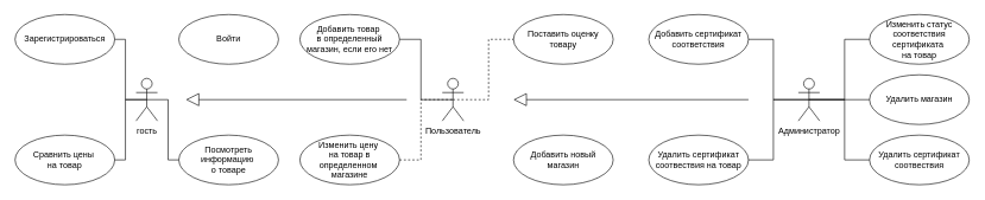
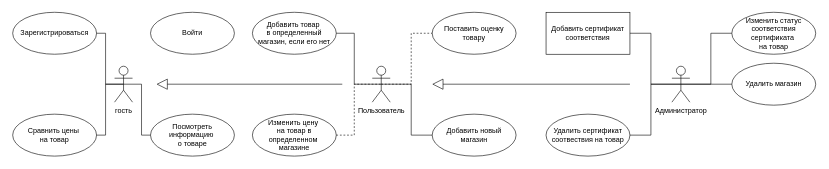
  <mxCell id="0" />
  <mxCell id="1" parent="0" />
  <mxCell id="2" value="Пользователь" style="shape=umlActor;verticalLabelPosition=bottom;verticalAlign=top;html=1;" parent="1" vertex="1"><mxGeometry x="620" y="110" width="30" height="60" as="geometry" /></mxCell>
  <mxCell id="3" value="Посмотреть информацию&amp;nbsp;&lt;div&gt;о товаре&lt;/div&gt;" style="ellipse;whiteSpace=wrap;html=1;" parent="1" vertex="1"><mxGeometry x="250" y="190" width="140" height="70" as="geometry" /></mxCell>
  <mxCell id="4" value="Сравнить цены&amp;nbsp;&lt;div&gt;на товар&lt;/div&gt;" style="ellipse;whiteSpace=wrap;html=1;" parent="1" vertex="1"><mxGeometry x="20" y="190" width="140" height="70" as="geometry" /></mxCell>
  <mxCell id="5" value="Поставить оценку&lt;div&gt;товару&lt;/div&gt;" style="ellipse;whiteSpace=wrap;html=1;" parent="1" vertex="1"><mxGeometry x="720" y="20" width="140" height="70" as="geometry" /></mxCell>
  <mxCell id="6" value="" style="endArrow=none;html=1;rounded=0;entryX=0;entryY=0.5;entryDx=0;entryDy=0;exitX=0.5;exitY=0.5;exitDx=0;exitDy=0;exitPerimeter=0;edgeStyle=orthogonalEdgeStyle;dashed=1;" parent="1" source="2" target="5" edge="1"><mxGeometry width="50" height="50" relative="1" as="geometry"><mxPoint x="300" y="232.5" as="sourcePoint" /><mxPoint x="350" y="182.5" as="targetPoint" /></mxGeometry></mxCell>
  <mxCell id="7" value="Изменить цену&amp;nbsp;&lt;div&gt;на товар в определенном&amp;nbsp;&lt;div&gt;магазине&lt;/div&gt;&lt;/div&gt;" style="ellipse;whiteSpace=wrap;html=1;" parent="1" vertex="1"><mxGeometry x="420" y="190" width="140" height="70" as="geometry" /></mxCell>
  <mxCell id="8" value="Добавить товар&amp;nbsp;&lt;div&gt;в определенный&lt;/div&gt;&lt;div&gt;магазин, если его нет&lt;/div&gt;" style="ellipse;whiteSpace=wrap;html=1;" parent="1" vertex="1"><mxGeometry x="420" y="20" width="140" height="70" as="geometry" /></mxCell>
  <mxCell id="9" value="Добавить новый магазин" style="ellipse;whiteSpace=wrap;html=1;" parent="1" vertex="1"><mxGeometry x="720" y="190" width="140" height="70" as="geometry" /></mxCell>
  <mxCell id="10" value="Администратор" style="shape=umlActor;verticalLabelPosition=bottom;verticalAlign=top;html=1;" parent="1" vertex="1"><mxGeometry x="1120" y="110" width="30" height="60" as="geometry" /></mxCell>
- <mxCell id="11" value="Добавить сертификат&lt;div&gt;соответствия&lt;/div&gt;" style="ellipse;whiteSpace=wrap;html=1;" parent="1" vertex="1"><mxGeometry x="910" y="20" width="140" height="70" as="geometry" /></mxCell>
+ <mxCell id="11" value="Добавить сертификат&lt;div&gt;соответствия&lt;/div&gt;" style="whiteSpace=wrap;html=1;rounded=0;" parent="1" vertex="1"><mxGeometry x="910" y="20" width="140" height="70" as="geometry" /></mxCell>
  <mxCell id="12" value="&lt;div&gt;Удалить сертификат&lt;/div&gt;&lt;div&gt;соотвествия на товар&lt;/div&gt;" style="ellipse;whiteSpace=wrap;html=1;" parent="1" vertex="1"><mxGeometry x="910" y="190" width="140" height="70" as="geometry" /></mxCell>
  <mxCell id="13" value="Удалить магазин" style="ellipse;whiteSpace=wrap;html=1;" parent="1" vertex="1"><mxGeometry x="1220" y="105" width="140" height="70" as="geometry" /></mxCell>
  <mxCell id="14" value="" style="endArrow=none;html=1;rounded=0;entryX=1;entryY=0.5;entryDx=0;entryDy=0;exitX=0.5;exitY=0.5;exitDx=0;exitDy=0;exitPerimeter=0;edgeStyle=orthogonalEdgeStyle;" parent="1" source="10" target="11" edge="1"><mxGeometry width="50" height="50" relative="1" as="geometry"><mxPoint x="800" y="370" as="sourcePoint" /><mxPoint x="850" y="320" as="targetPoint" /></mxGeometry></mxCell>
  <mxCell id="15" value="" style="endArrow=none;html=1;rounded=0;entryX=1;entryY=0.5;entryDx=0;entryDy=0;exitX=0.5;exitY=0.5;exitDx=0;exitDy=0;exitPerimeter=0;edgeStyle=orthogonalEdgeStyle;" parent="1" source="10" target="12" edge="1"><mxGeometry width="50" height="50" relative="1" as="geometry"><mxPoint x="1145" y="290" as="sourcePoint" /><mxPoint x="1040" y="215" as="targetPoint" /></mxGeometry></mxCell>
  <mxCell id="16" value="Изменить статус соответствия сертификата&amp;nbsp;&lt;div&gt;на товар&lt;/div&gt;" style="ellipse;whiteSpace=wrap;html=1;" parent="1" vertex="1"><mxGeometry x="1220" y="20" width="140" height="70" as="geometry" /></mxCell>
  <mxCell id="17" value="" style="endArrow=none;html=1;rounded=0;entryX=0;entryY=0.5;entryDx=0;entryDy=0;exitX=0.5;exitY=0.5;exitDx=0;exitDy=0;exitPerimeter=0;edgeStyle=orthogonalEdgeStyle;" parent="1" source="10" target="13" edge="1"><mxGeometry width="50" height="50" relative="1" as="geometry"><mxPoint x="800" y="270" as="sourcePoint" /><mxPoint x="850" y="220" as="targetPoint" /></mxGeometry></mxCell>
  <mxCell id="18" value="" style="endArrow=none;html=1;rounded=0;entryX=0;entryY=0.5;entryDx=0;entryDy=0;exitX=0.5;exitY=0.5;exitDx=0;exitDy=0;exitPerimeter=0;edgeStyle=orthogonalEdgeStyle;" parent="1" source="10" target="16" edge="1"><mxGeometry width="50" height="50" relative="1" as="geometry"><mxPoint x="1130" y="280" as="sourcePoint" /><mxPoint x="1220" y="195" as="targetPoint" /></mxGeometry></mxCell>
  <mxCell id="19" value="" style="endArrow=block;endSize=16;endFill=0;html=1;rounded=0;" parent="1" edge="1"><mxGeometry width="160" relative="1" as="geometry"><mxPoint x="1050" y="140" as="sourcePoint" /><mxPoint x="720" y="140" as="targetPoint" /></mxGeometry></mxCell>
- <mxCell id="20" value="&lt;div&gt;Удалить сертификат&lt;/div&gt;&lt;div&gt;соотвествия&lt;/div&gt;" style="ellipse;whiteSpace=wrap;html=1;" parent="1" vertex="1"><mxGeometry x="1220" y="190" width="140" height="70" as="geometry" /></mxCell>
+ <mxCell id="21" value="" style="endArrow=none;html=1;rounded=0;entryX=0;entryY=0.5;entryDx=0;entryDy=0;exitX=0.5;exitY=0.5;exitDx=0;exitDy=0;exitPerimeter=0;edgeStyle=orthogonalEdgeStyle;" parent="1" source="2" target="9" edge="1"><mxGeometry relative="1" as="geometry"><mxPoint x="700" y="265" as="sourcePoint" /><mxPoint x="860" y="315" as="targetPoint" /></mxGeometry></mxCell>
  <mxCell id="22" value="гость" style="shape=umlActor;verticalLabelPosition=bottom;verticalAlign=top;html=1;outlineConnect=0;" parent="1" vertex="1"><mxGeometry x="190" y="110" width="30" height="60" as="geometry" /></mxCell>
  <mxCell id="23" value="" style="endArrow=none;html=1;rounded=0;entryX=1;entryY=0.5;entryDx=0;entryDy=0;exitX=0.5;exitY=0.5;exitDx=0;exitDy=0;exitPerimeter=0;edgeStyle=orthogonalEdgeStyle;" parent="1" source="22" target="4" edge="1"><mxGeometry width="50" height="50" relative="1" as="geometry"><mxPoint x="120" y="240" as="sourcePoint" /><mxPoint x="170" y="190" as="targetPoint" /></mxGeometry></mxCell>
  <mxCell id="24" value="" style="endArrow=none;html=1;rounded=0;entryX=0;entryY=0.5;entryDx=0;entryDy=0;exitX=0.5;exitY=0.5;exitDx=0;exitDy=0;exitPerimeter=0;edgeStyle=orthogonalEdgeStyle;" parent="1" source="22" target="3" edge="1"><mxGeometry width="50" height="50" relative="1" as="geometry"><mxPoint x="190" y="250" as="sourcePoint" /><mxPoint x="240" y="200" as="targetPoint" /></mxGeometry></mxCell>
  <mxCell id="25" value="" style="endArrow=block;endSize=16;endFill=0;html=1;rounded=0;" parent="1" edge="1"><mxGeometry width="160" relative="1" as="geometry"><mxPoint x="570" y="140" as="sourcePoint" /><mxPoint x="260" y="140" as="targetPoint" /></mxGeometry></mxCell>
  <mxCell id="26" value="" style="endArrow=none;html=1;rounded=0;entryX=1;entryY=0.5;entryDx=0;entryDy=0;exitX=0.5;exitY=0.5;exitDx=0;exitDy=0;exitPerimeter=0;edgeStyle=orthogonalEdgeStyle;" parent="1" source="2" target="8" edge="1"><mxGeometry width="50" height="50" relative="1" as="geometry"><mxPoint x="390" y="135" as="sourcePoint" /><mxPoint x="440" y="85" as="targetPoint" /><Array as="points"><mxPoint x="590" y="140" /><mxPoint x="590" y="55" /></Array></mxGeometry></mxCell>
  <mxCell id="27" value="" style="endArrow=none;html=1;rounded=0;entryX=0.5;entryY=0.5;entryDx=0;entryDy=0;entryPerimeter=0;exitX=1;exitY=0.5;exitDx=0;exitDy=0;edgeStyle=orthogonalEdgeStyle;dashed=1;" parent="1" source="7" target="2" edge="1"><mxGeometry width="50" height="50" relative="1" as="geometry"><mxPoint x="440" y="315" as="sourcePoint" /><mxPoint x="490" y="265" as="targetPoint" /><Array as="points"><mxPoint x="590" y="225" /><mxPoint x="590" y="140" /></Array></mxGeometry></mxCell>
- <mxCell id="28" value="" style="endArrow=none;html=1;rounded=0;entryX=0;entryY=0.5;entryDx=0;entryDy=0;exitX=0.5;exitY=0.5;exitDx=0;exitDy=0;exitPerimeter=0;edgeStyle=orthogonalEdgeStyle;" parent="1" source="10" target="20" edge="1"><mxGeometry width="50" height="50" relative="1" as="geometry"><mxPoint x="1110" y="260" as="sourcePoint" /><mxPoint x="1160" y="210" as="targetPoint" /></mxGeometry></mxCell>
  <mxCell id="29" value="Зарегистрироваться" style="ellipse;whiteSpace=wrap;html=1;" parent="1" vertex="1"><mxGeometry x="20" y="20" width="140" height="70" as="geometry" /></mxCell>
  <mxCell id="30" value="Войти" style="ellipse;whiteSpace=wrap;html=1;" parent="1" vertex="1"><mxGeometry x="250" y="20" width="140" height="70" as="geometry" /></mxCell>
  <mxCell id="31" value="" style="endArrow=none;html=1;rounded=0;entryX=1;entryY=0.5;entryDx=0;entryDy=0;exitX=0.5;exitY=0.5;exitDx=0;exitDy=0;exitPerimeter=0;edgeStyle=orthogonalEdgeStyle;" parent="1" source="22" target="29" edge="1"><mxGeometry width="50" height="50" relative="1" as="geometry"><mxPoint x="170" y="110" as="sourcePoint" /><mxPoint x="170" y="80" as="targetPoint" /></mxGeometry></mxCell>
